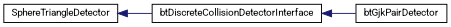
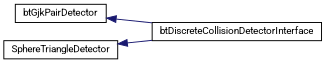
  digraph {
    fontname=Roboto
    rankdir=LR
    node [color=black fillcolor=white fontname=Roboto fontsize=10 shape=record style=filled]
    edge [color=midnightblue dir=back fontname=Roboto fontsize=10 labelfontname=Helvetica labelfontsize=10 style=solid]
    n1 [height=0.2 label=btDiscreteCollisionDetectorInterface width=0.4]
    n2 [height=0.2 label=btGjkPairDetector width=0.4]
    n3 [height=0.2 label=SphereTriangleDetector width=0.4]
-   n1 -> n2
+   n2 -> n1
    n3 -> n1
  }
